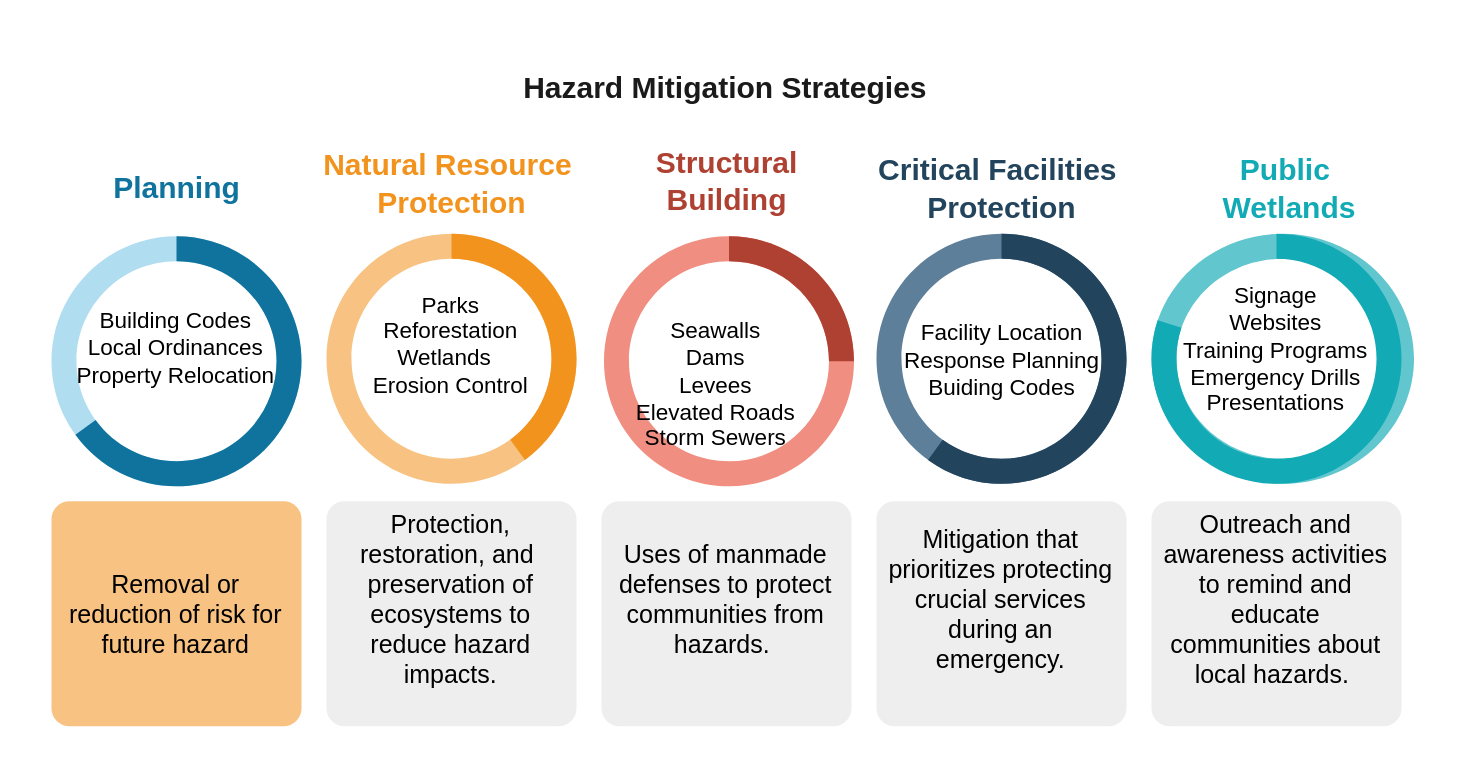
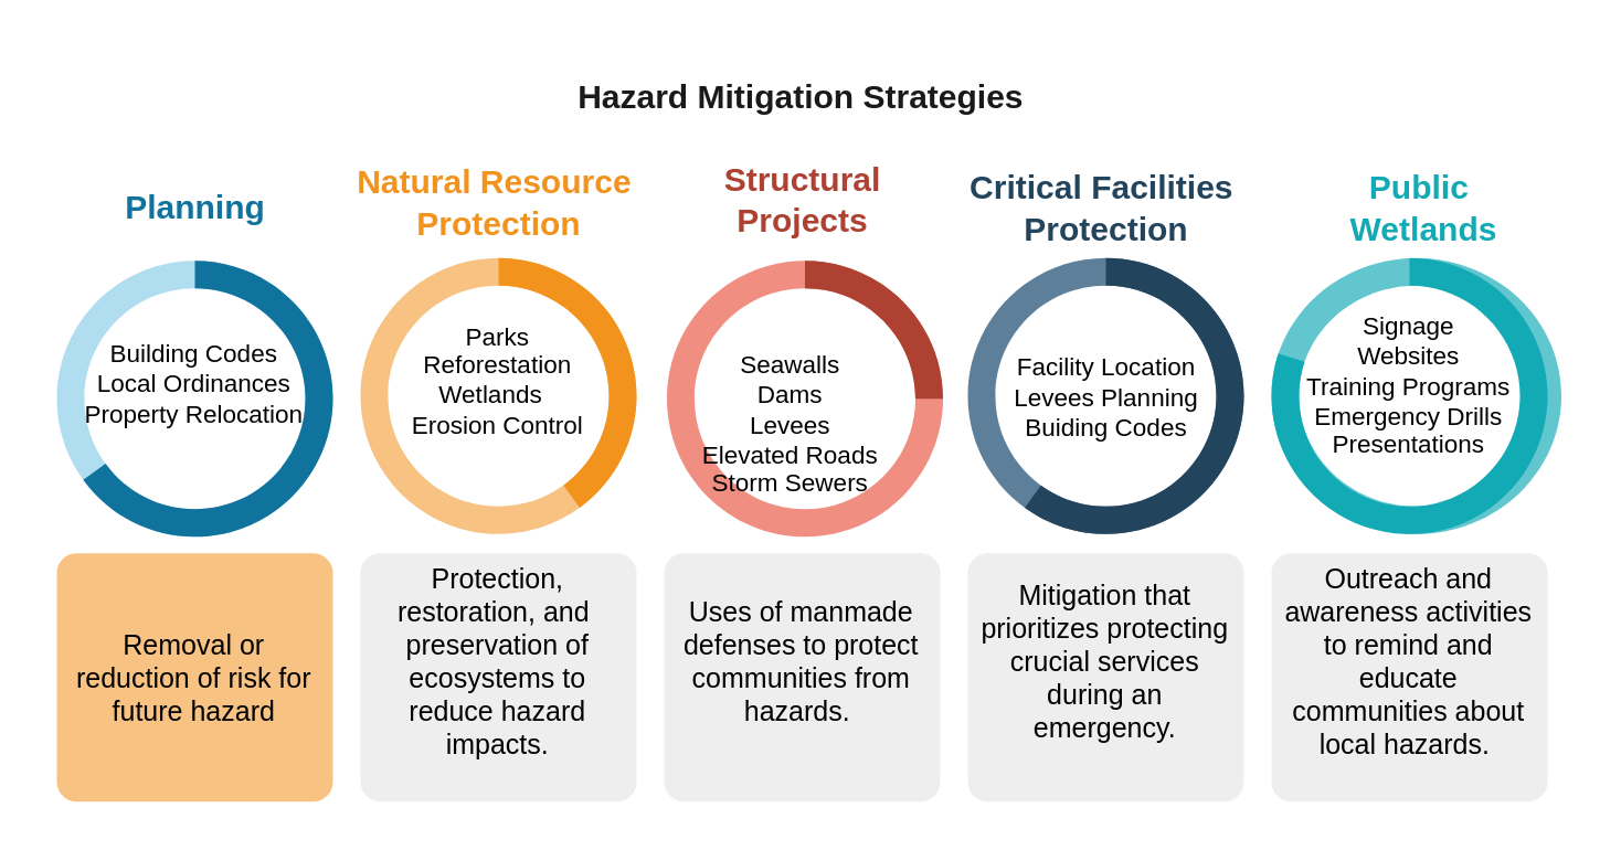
  <mxCell id="0" />
  <mxCell id="1" parent="0" />
  <mxCell id="2" value="Label" style="verticalLabelPosition=bottom;verticalAlign=top;html=1;shape=mxgraph.basic.donut;dx=10;strokeColor=none;fillColor=#B1DDF0;fontSize=12;fontColor=#10739E;align=center;fontStyle=1;" parent="1" vertex="1"><mxGeometry x="20" y="94" width="100" height="100" as="geometry" /></mxCell>
  <mxCell id="3" value="" style="verticalLabelPosition=middle;verticalAlign=middle;html=1;shape=mxgraph.basic.partConcEllipse;startAngle=0;endAngle=0.65;arcWidth=0.2;strokeColor=none;fillColor=#10739E;fontSize=22;fontColor=#10739E;align=center;fontStyle=1" parent="2" vertex="1"><mxGeometry width="100" height="100" as="geometry" /></mxCell>
  <mxCell id="4" value="&lt;div style=&quot;font-size: 9px&quot;&gt;&lt;font style=&quot;font-size: 9px&quot;&gt;Building Codes&lt;/font&gt;&lt;/div&gt;&lt;div style=&quot;font-size: 9px&quot;&gt;&lt;font style=&quot;font-size: 9px&quot;&gt;Local Ordinances&lt;/font&gt;&lt;/div&gt;&lt;div style=&quot;font-size: 9px&quot;&gt;&lt;font style=&quot;font-size: 9px&quot;&gt;Property Relocation&lt;/font&gt;&lt;/div&gt;&lt;div style=&quot;font-size: 9px&quot;&gt;&lt;br&gt;&lt;/div&gt;" style="text;html=1;strokeColor=none;fillColor=none;align=center;verticalAlign=middle;whiteSpace=wrap;rounded=0;fontSize=10;" parent="2" vertex="1"><mxGeometry y="25" width="100" height="50" as="geometry" /></mxCell>
  <mxCell id="5" value="Label" style="verticalLabelPosition=bottom;verticalAlign=top;html=1;shape=mxgraph.basic.donut;dx=10;strokeColor=none;fillColor=#F8C382;fontSize=12;fontColor=#F2931E;align=center;fontStyle=1;" parent="1" vertex="1"><mxGeometry x="130" y="93" width="100" height="100" as="geometry" /></mxCell>
  <mxCell id="6" value="" style="verticalLabelPosition=middle;verticalAlign=middle;html=1;shape=mxgraph.basic.partConcEllipse;startAngle=0;endAngle=0.4;arcWidth=0.2;strokeColor=none;fillColor=#F2931E;fontSize=22;fontColor=#F2931E;align=center;fontStyle=1" parent="5" vertex="1"><mxGeometry width="100" height="100" as="geometry" /></mxCell>
  <mxCell id="7" value="&lt;div&gt;Parks&lt;/div&gt;&lt;div&gt;Reforestation&lt;/div&gt;&lt;div&gt;Wetlands&amp;nbsp;&amp;nbsp;&lt;/div&gt;&lt;div&gt;Erosion Control&lt;/div&gt;&lt;div&gt;&lt;br&gt;&lt;/div&gt;" style="text;html=1;strokeColor=none;fillColor=none;align=center;verticalAlign=middle;whiteSpace=wrap;rounded=0;fontSize=9;" parent="5" vertex="1"><mxGeometry x="10" y="35" width="80" height="30" as="geometry" /></mxCell>
  <mxCell id="8" value="Label" style="verticalLabelPosition=bottom;verticalAlign=top;html=1;shape=mxgraph.basic.donut;dx=10;strokeColor=none;fillColor=#F08E81;fontSize=12;fontColor=#AE4132;align=center;fontStyle=1;" parent="1" vertex="1"><mxGeometry x="241" y="94" width="100" height="100" as="geometry" /></mxCell>
  <mxCell id="9" value="" style="verticalLabelPosition=middle;verticalAlign=middle;html=1;shape=mxgraph.basic.partConcEllipse;startAngle=0;endAngle=0.25;arcWidth=0.2;strokeColor=none;fillColor=#AE4132;fontSize=22;fontColor=#AE4132;align=center;fontStyle=1" parent="8" vertex="1"><mxGeometry width="100" height="100" as="geometry" /></mxCell>
  <mxCell id="10" value="&lt;div&gt;Seawalls&lt;/div&gt;&lt;div&gt;Dams&lt;/div&gt;&lt;div&gt;Levees&lt;/div&gt;&lt;div&gt;Elevated Roads&lt;/div&gt;&lt;div&gt;Storm Sewers&lt;/div&gt;&lt;div&gt;&lt;br&gt;&lt;/div&gt;" style="text;html=1;strokeColor=none;fillColor=none;align=center;verticalAlign=middle;whiteSpace=wrap;rounded=0;fontSize=9;" parent="8" vertex="1"><mxGeometry x="5" y="50" width="80" height="30" as="geometry" /></mxCell>
  <mxCell id="11" value="Label" style="verticalLabelPosition=bottom;verticalAlign=top;html=1;shape=mxgraph.basic.donut;dx=10;strokeColor=none;fillColor=#5D7F99;fontSize=12;fontColor=#23445D;align=center;fontStyle=1;" parent="1" vertex="1"><mxGeometry x="350" y="93" width="100" height="100" as="geometry" /></mxCell>
  <mxCell id="12" value="" style="verticalLabelPosition=middle;verticalAlign=middle;html=1;shape=mxgraph.basic.partConcEllipse;startAngle=0;endAngle=0.6;arcWidth=0.2;strokeColor=none;fillColor=#23445D;fontSize=22;fontColor=#23445D;align=center;fontStyle=1" parent="11" vertex="1"><mxGeometry width="100" height="100" as="geometry" /></mxCell>
- <mxCell id="13" value="Facility Location&lt;br&gt;Response Planning&lt;br&gt;Buiding Codes&lt;br&gt;&lt;br&gt;&lt;br&gt;&amp;nbsp;" style="text;html=1;strokeColor=none;fillColor=none;align=center;verticalAlign=middle;whiteSpace=wrap;rounded=0;fontSize=9;" parent="11" vertex="1"><mxGeometry x="8.75" y="47" width="82.5" height="40" as="geometry" /></mxCell>
+ <mxCell id="13" value="Facility Location&lt;br&gt;Levees Planning&lt;br&gt;Buiding Codes&lt;br&gt;&lt;br&gt;&lt;br&gt;&amp;nbsp;" style="text;html=1;strokeColor=none;fillColor=none;align=center;verticalAlign=middle;whiteSpace=wrap;rounded=0;fontSize=9;" parent="11" vertex="1"><mxGeometry x="8.75" y="47" width="82.5" height="40" as="geometry" /></mxCell>
  <mxCell id="14" value="Label" style="verticalLabelPosition=bottom;verticalAlign=top;html=1;shape=mxgraph.basic.donut;dx=10;strokeColor=none;fillColor=#61C6CE;fontSize=12;fontColor=#12AAB5;align=center;fontStyle=1;" parent="1" vertex="1"><mxGeometry x="460" y="93" width="105" height="100" as="geometry" /></mxCell>
  <mxCell id="15" value="" style="verticalLabelPosition=middle;verticalAlign=middle;html=1;shape=mxgraph.basic.partConcEllipse;startAngle=0;endAngle=0.8;arcWidth=0.2;strokeColor=none;fillColor=#12AAB5;fontSize=22;fontColor=#12AAB5;align=center;fontStyle=1" parent="14" vertex="1"><mxGeometry width="100" height="100" as="geometry" /></mxCell>
  <mxCell id="16" value="&lt;div&gt;Signage&lt;/div&gt;&lt;div&gt;Websites&lt;/div&gt;&lt;div&gt;Training Programs&lt;/div&gt;&lt;div&gt;Emergency Drills&lt;/div&gt;&lt;div&gt;Presentations&lt;/div&gt;&lt;div&gt;&lt;br&gt;&lt;/div&gt;" style="text;html=1;strokeColor=none;fillColor=none;align=center;verticalAlign=middle;whiteSpace=wrap;rounded=0;fontSize=9;" parent="14" vertex="1"><mxGeometry x="-5" y="32" width="110" height="40" as="geometry" /></mxCell>
  <mxCell id="17" value="&lt;div style=&quot;font-size: 12px;&quot;&gt;Planning&lt;/div&gt;" style="verticalLabelPosition=middle;verticalAlign=middle;html=1;html=1;fillColor=none;strokeColor=none;fontSize=12;fontColor=#10739E;align=center;fontStyle=1;" parent="1" vertex="1"><mxGeometry x="20" y="60" width="100" height="30" as="geometry" /></mxCell>
  <mxCell id="18" value="&lt;div style=&quot;font-size: 12px;&quot;&gt;Natural Resource&amp;nbsp;&lt;/div&gt;&lt;div style=&quot;font-size: 12px;&quot;&gt;Protection&lt;/div&gt;" style="verticalLabelPosition=middle;verticalAlign=middle;html=1;html=1;fillColor=none;strokeColor=none;fontSize=12;fontColor=#F2931E;align=center;fontStyle=1;" parent="1" vertex="1"><mxGeometry x="130" y="58" width="100" height="30" as="geometry" /></mxCell>
- <mxCell id="19" value="Structural &lt;br style=&quot;font-size: 12px;&quot;&gt;Building" style="verticalLabelPosition=middle;verticalAlign=middle;html=1;html=1;fillColor=none;strokeColor=none;fontSize=12;fontColor=#AE4132;align=center;fontStyle=1;" parent="1" vertex="1"><mxGeometry x="240" y="57" width="100" height="30" as="geometry" /></mxCell>
+ <mxCell id="19" value="Structural &lt;br style=&quot;font-size: 12px;&quot;&gt;Projects" style="verticalLabelPosition=middle;verticalAlign=middle;html=1;html=1;fillColor=none;strokeColor=none;fontSize=12;fontColor=#AE4132;align=center;fontStyle=1;" parent="1" vertex="1"><mxGeometry x="240" y="57" width="100" height="30" as="geometry" /></mxCell>
  <mxCell id="20" value="&lt;div style=&quot;font-size: 12px;&quot;&gt;&lt;font style=&quot;font-size: 12px;&quot;&gt;Critical&amp;nbsp;&lt;/font&gt;&lt;span style=&quot;font-size: 12px;&quot;&gt;Facilities&amp;nbsp;&lt;/span&gt;&lt;/div&gt;&lt;div style=&quot;font-size: 12px;&quot;&gt;&lt;font style=&quot;font-size: 12px;&quot;&gt;Protection&lt;/font&gt;&lt;/div&gt;" style="verticalLabelPosition=middle;verticalAlign=middle;html=1;html=1;fillColor=none;strokeColor=none;fontSize=12;fontColor=#23445D;align=center;fontStyle=1;" parent="1" vertex="1"><mxGeometry x="350" y="60" width="100" height="30" as="geometry" /></mxCell>
  <mxCell id="21" value="&lt;div style=&quot;font-size: 12px;&quot;&gt;Public&amp;nbsp;&lt;/div&gt;&lt;div style=&quot;font-size: 12px;&quot;&gt;Wetlands&lt;/div&gt;" style="verticalLabelPosition=middle;verticalAlign=middle;html=1;html=1;fillColor=none;strokeColor=none;fontSize=12;fontColor=#12AAB5;align=center;fontStyle=1;" parent="1" vertex="1"><mxGeometry x="465" y="60" width="100" height="30" as="geometry" /></mxCell>
  <mxCell id="22" value="Removal or reduction of risk for future hazard" style="verticalLabelPosition=middle;verticalAlign=middle;html=1;html=1;fillColor=#f8c382;strokeColor=none;fontSize=10;align=center;fontStyle=0;rounded=1;whiteSpace=wrap;arcSize=8;spacing=5;" parent="1" vertex="1"><mxGeometry x="20" y="200" width="100" height="90" as="geometry" /></mxCell>
  <mxCell id="23" value="&lt;div&gt;Protection, restoration, and&amp;nbsp; preservation of ecosystems to reduce hazard impacts.&lt;/div&gt;&lt;div&gt;&lt;br&gt;&lt;/div&gt;" style="verticalLabelPosition=middle;verticalAlign=middle;html=1;html=1;fillColor=#EEEEEE;strokeColor=none;fontSize=10;align=center;fontStyle=0;rounded=1;whiteSpace=wrap;arcSize=8;spacing=5;" parent="1" vertex="1"><mxGeometry x="130" y="200" width="100" height="90" as="geometry" /></mxCell>
  <mxCell id="24" value="&lt;div&gt;Uses of manmade defenses to protect communities from hazards.&amp;nbsp;&lt;/div&gt;&lt;div&gt;&lt;br&gt;&lt;/div&gt;" style="verticalLabelPosition=middle;verticalAlign=middle;html=1;html=1;fillColor=#EEEEEE;strokeColor=none;fontSize=10;align=center;fontStyle=0;rounded=1;whiteSpace=wrap;arcSize=8;spacing=5;" parent="1" vertex="1"><mxGeometry x="240" y="200" width="100" height="90" as="geometry" /></mxCell>
  <mxCell id="25" value="&lt;div&gt;Mitigation that prioritizes protecting crucial services during an emergency.&lt;/div&gt;&lt;div&gt;&lt;br&gt;&lt;/div&gt;" style="verticalLabelPosition=middle;verticalAlign=middle;html=1;html=1;fillColor=#EEEEEE;strokeColor=none;fontSize=10;align=center;fontStyle=0;rounded=1;whiteSpace=wrap;arcSize=8;spacing=5;" parent="1" vertex="1"><mxGeometry x="350" y="200" width="100" height="90" as="geometry" /></mxCell>
  <mxCell id="26" value="&lt;div&gt;Outreach and awareness activities to remind and educate communities about local hazards.&amp;nbsp;&lt;/div&gt;&lt;div&gt;&lt;br&gt;&lt;/div&gt;" style="verticalLabelPosition=middle;verticalAlign=middle;html=1;html=1;fillColor=#EEEEEE;strokeColor=none;fontSize=10;align=center;fontStyle=0;rounded=1;whiteSpace=wrap;arcSize=8;spacing=5;" parent="1" vertex="1"><mxGeometry x="460" y="200" width="100" height="90" as="geometry" /></mxCell>
  <mxCell id="27" value="&lt;font color=&quot;#1a1a1a&quot;&gt;Hazard Mitigation Strategies&amp;nbsp;&lt;/font&gt;" style="verticalLabelPosition=middle;verticalAlign=middle;html=1;html=1;fillColor=none;strokeColor=none;fontSize=12;fontColor=#AE4132;align=center;fontStyle=1;" parent="1" vertex="1"><mxGeometry x="241" y="20" width="100" height="30" as="geometry" /></mxCell>
